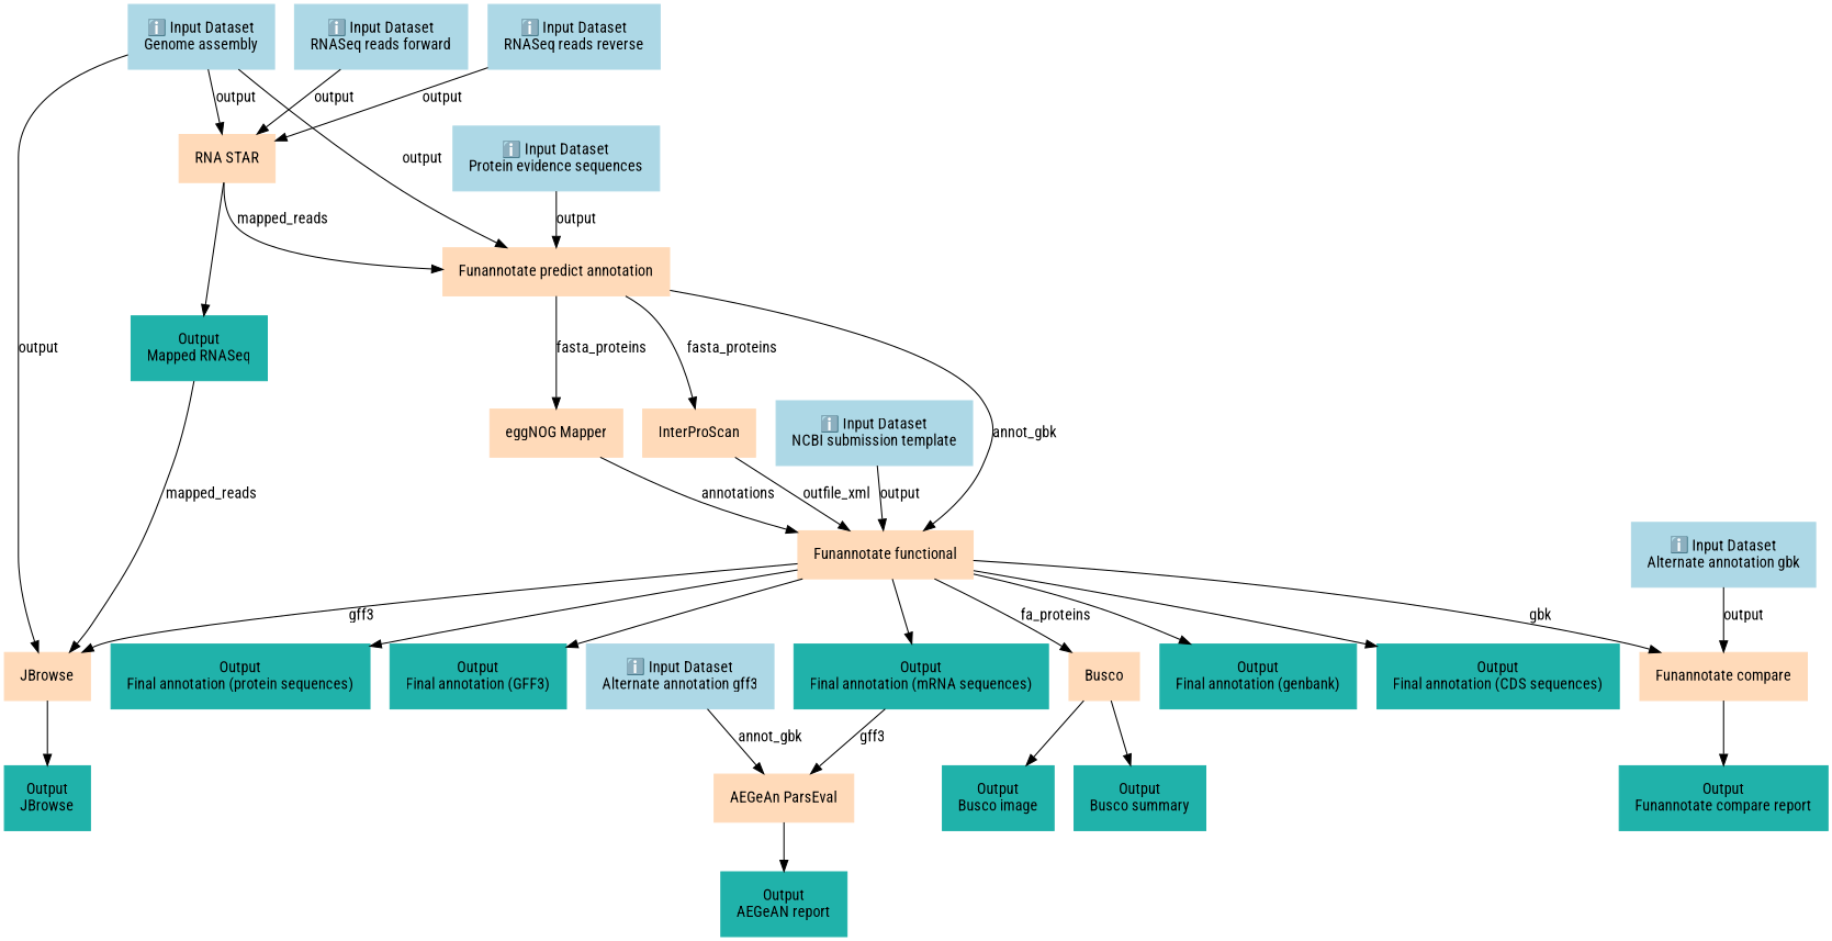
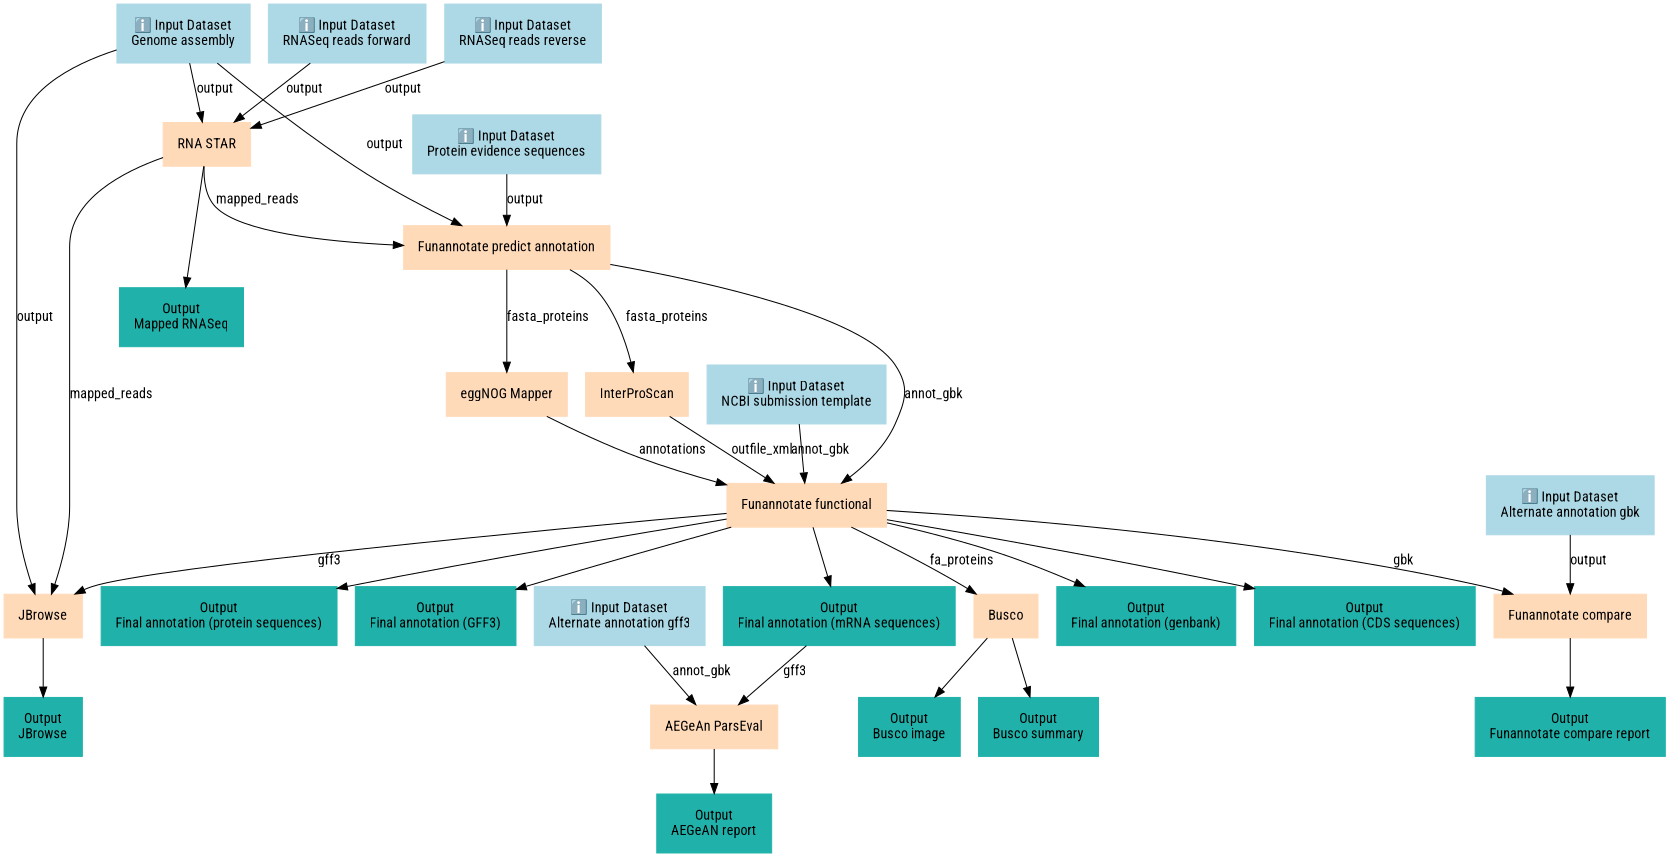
  digraph {
    fontname="Roboto Condensed"
    node [color=lightseagreen fontname="Roboto Condensed" margin="0.2,0.2" shape=box style=filled]
    edge [fontname="Roboto Condensed"]
    n1 [color=lightblue label="ℹ️ Input Dataset\nGenome assembly"]
    n2 [color=peachpuff label="RNA STAR"]
    n3 [color=peachpuff label="Funannotate predict annotation"]
    n4 [color=peachpuff label=JBrowse]
    n5 [label="Output\nMapped RNASeq"]
    n6 [color=peachpuff label="Funannotate functional"]
    n7 [color=peachpuff label="eggNOG Mapper"]
    n8 [color=peachpuff label=InterProScan]
    n9 [label="Output\nJBrowse"]
    n10 [color=lightblue label="ℹ️ Input Dataset\nRNASeq reads forward"]
    n11 [color=lightblue label="ℹ️ Input Dataset\nRNASeq reads reverse"]
    n12 [color=lightblue label="ℹ️ Input Dataset\nProtein evidence sequences"]
    n13 [color=lightblue label="ℹ️ Input Dataset\nNCBI submission template"]
    n14 [color=peachpuff label="Funannotate compare"]
    n15 [label="Output\nFinal annotation (genbank)"]
    n16 [label="Output\nFinal annotation (CDS sequences)"]
    n17 [label="Output\nFinal annotation (mRNA sequences)"]
    n18 [label="Output\nFinal annotation (protein sequences)"]
    n19 [label="Output\nFinal annotation (GFF3)"]
    n20 [color=peachpuff label=Busco]
    n21 [color=lightblue label="ℹ️ Input Dataset\nAlternate annotation gbk"]
    n22 [label="Output\nFunannotate compare report"]
    n23 [color=lightblue label="ℹ️ Input Dataset\nAlternate annotation gff3"]
    n24 [color=peachpuff label="AEGeAn ParsEval"]
    n25 [label="Output\nAEGeAN report"]
    n26 [label="Output\nBusco summary"]
    n27 [label="Output\nBusco image"]
    n1 -> n2 [label=output]
    n1 -> n3 [label=output]
    n1 -> n4 [label=output]
    n2 -> n3 [label=mapped_reads]
-   n5 -> n4 [label=mapped_reads]
+   n2 -> n4 [label=mapped_reads]
    n2 -> n5
    n3 -> n6 [label=annot_gbk]
    n3 -> n7 [label=fasta_proteins]
    n3 -> n8 [label=fasta_proteins]
    n4 -> n9
    n6 -> n4 [label=gff3]
    n6 -> n14 [label=gbk]
    n6 -> n15
    n6 -> n16
    n6 -> n17
    n6 -> n18
    n6 -> n19
    n6 -> n20 [label=fa_proteins]
    n7 -> n6 [label=annotations]
    n8 -> n6 [label=outfile_xml]
    n10 -> n2 [label=output]
    n11 -> n2 [label=output]
    n12 -> n3 [label=output]
-   n13 -> n6 [label=output]
+   n13 -> n6 [label=annot_gbk]
    n14 -> n22
    n17 -> n24 [label=gff3]
    n20 -> n26
    n20 -> n27
    n21 -> n14 [label=output]
    n23 -> n24 [label=annot_gbk]
    n24 -> n25
  }
